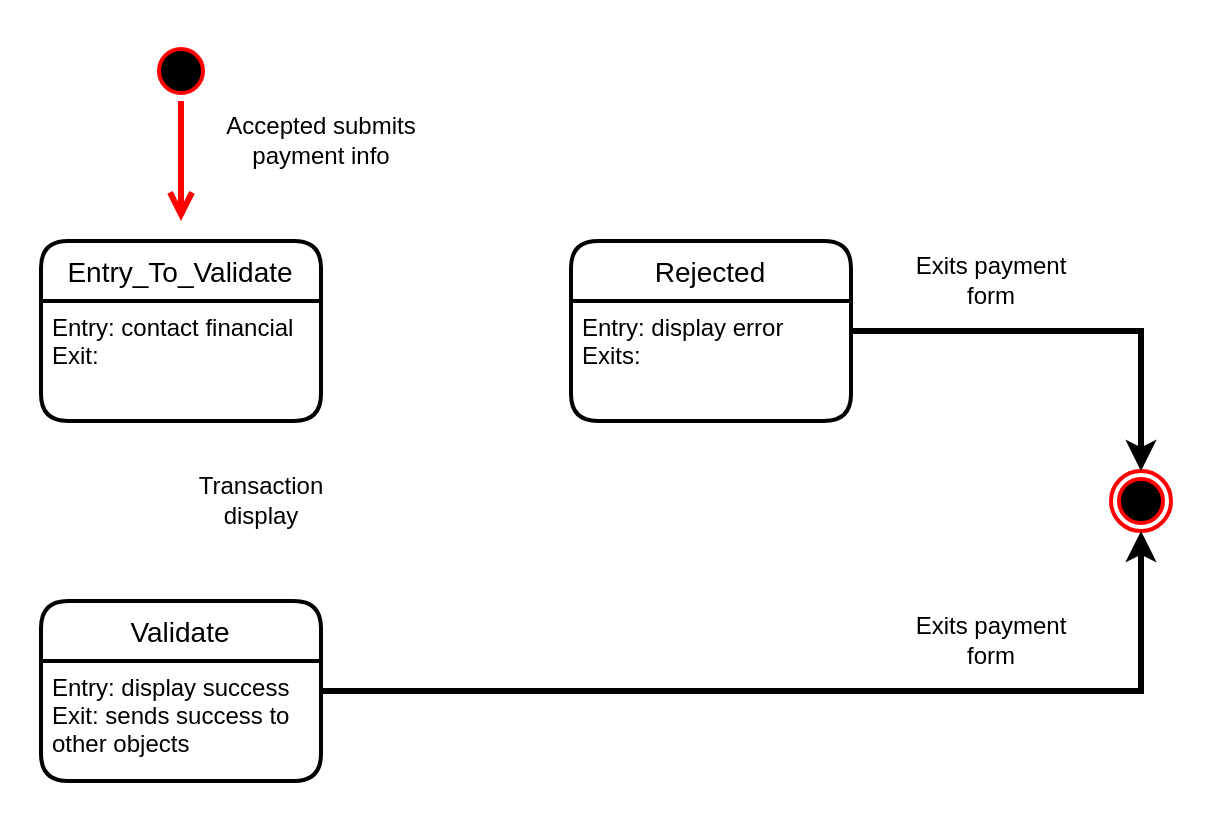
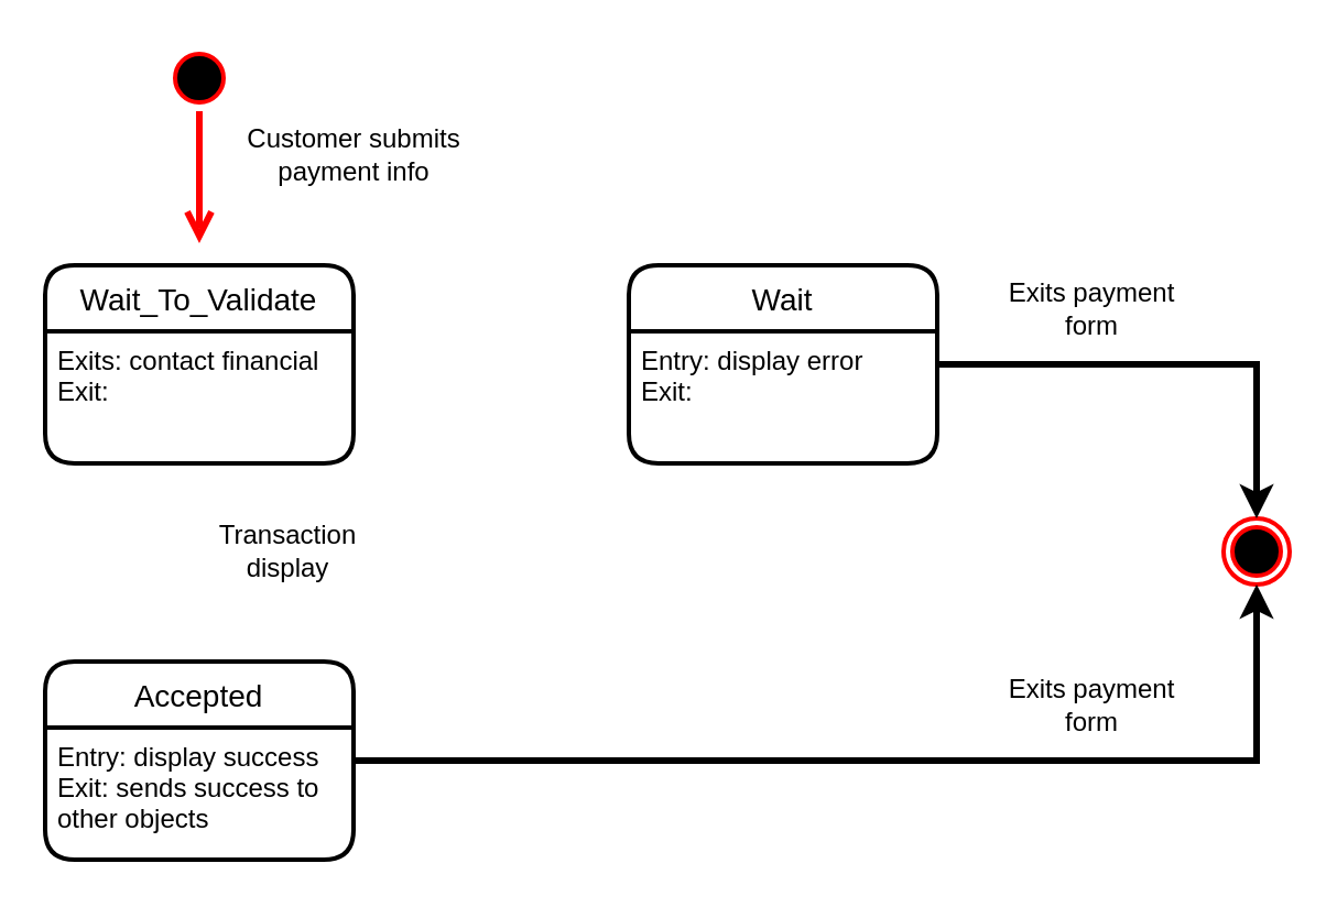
  <mxCell id="0" />
  <mxCell id="1" parent="0" />
- <mxCell id="2" value="Entry_To_Validate" style="swimlane;childLayout=stackLayout;horizontal=1;startSize=30;horizontalStack=0;rounded=1;fontSize=14;fontStyle=0;strokeWidth=2;resizeParent=0;resizeLast=1;shadow=0;dashed=0;align=center;" vertex="1" parent="1"><mxGeometry x="20" y="120" width="140" height="90" as="geometry" /></mxCell>
- <mxCell id="3" value="Entry: contact financial&#10;Exit:&#10;" style="align=left;strokeColor=none;fillColor=none;spacingLeft=4;fontSize=12;verticalAlign=top;resizable=0;rotatable=0;part=1;" vertex="1" parent="2"><mxGeometry y="30" width="140" height="60" as="geometry" /></mxCell>
+ <mxCell id="2" value="Wait_To_Validate" style="swimlane;childLayout=stackLayout;horizontal=1;startSize=30;horizontalStack=0;rounded=1;fontSize=14;fontStyle=0;strokeWidth=2;resizeParent=0;resizeLast=1;shadow=0;dashed=0;align=center;" vertex="1" parent="1"><mxGeometry x="20" y="120" width="140" height="90" as="geometry" /></mxCell>
+ <mxCell id="3" value="Exits: contact financial&#10;Exit:&#10;" style="align=left;strokeColor=none;fillColor=none;spacingLeft=4;fontSize=12;verticalAlign=top;resizable=0;rotatable=0;part=1;" vertex="1" parent="2"><mxGeometry y="30" width="140" height="60" as="geometry" /></mxCell>
  <mxCell id="4" value="" style="ellipse;html=1;shape=endState;fillColor=#000000;strokeColor=#ff0000;strokeWidth=2;" vertex="1" parent="1"><mxGeometry x="555" y="235" width="30" height="30" as="geometry" /></mxCell>
  <mxCell id="5" value="" style="ellipse;html=1;shape=startState;fillColor=#000000;strokeColor=#ff0000;strokeWidth=2;" vertex="1" parent="1"><mxGeometry x="75" y="20" width="30" height="30" as="geometry" /></mxCell>
  <mxCell id="6" value="" style="edgeStyle=orthogonalEdgeStyle;html=1;verticalAlign=bottom;endArrow=open;endSize=8;strokeColor=#ff0000;rounded=0;strokeWidth=3;" edge="1" parent="1" source="5"><mxGeometry relative="1" as="geometry"><mxPoint x="90" y="110" as="targetPoint" /></mxGeometry></mxCell>
- <mxCell id="7" value="&lt;div&gt;Accepted submits&lt;br&gt;&lt;/div&gt;&lt;div&gt;payment info&lt;br&gt;&lt;/div&gt;" style="text;html=1;align=center;verticalAlign=middle;resizable=0;points=[];autosize=1;strokeColor=none;fillColor=none;" vertex="1" parent="1"><mxGeometry x="100" y="50" width="120" height="40" as="geometry" /></mxCell>
- <mxCell id="8" value="Rejected" style="swimlane;childLayout=stackLayout;horizontal=1;startSize=30;horizontalStack=0;rounded=1;fontSize=14;fontStyle=0;strokeWidth=2;resizeParent=0;resizeLast=1;shadow=0;dashed=0;align=center;" vertex="1" parent="1"><mxGeometry x="285" y="120" width="140" height="90" as="geometry" /></mxCell>
- <mxCell id="9" value="Entry: display error&#10;Exits:&#10;" style="align=left;strokeColor=none;fillColor=none;spacingLeft=4;fontSize=12;verticalAlign=top;resizable=0;rotatable=0;part=1;" vertex="1" parent="8"><mxGeometry y="30" width="140" height="60" as="geometry" /></mxCell>
+ <mxCell id="7" value="&lt;div&gt;Customer submits&lt;br&gt;&lt;/div&gt;&lt;div&gt;payment info&lt;br&gt;&lt;/div&gt;" style="text;html=1;align=center;verticalAlign=middle;resizable=0;points=[];autosize=1;strokeColor=none;fillColor=none;" vertex="1" parent="1"><mxGeometry x="100" y="50" width="120" height="40" as="geometry" /></mxCell>
+ <mxCell id="8" value="Wait" style="swimlane;childLayout=stackLayout;horizontal=1;startSize=30;horizontalStack=0;rounded=1;fontSize=14;fontStyle=0;strokeWidth=2;resizeParent=0;resizeLast=1;shadow=0;dashed=0;align=center;" vertex="1" parent="1"><mxGeometry x="285" y="120" width="140" height="90" as="geometry" /></mxCell>
+ <mxCell id="9" value="Entry: display error&#10;Exit:&#10;" style="align=left;strokeColor=none;fillColor=none;spacingLeft=4;fontSize=12;verticalAlign=top;resizable=0;rotatable=0;part=1;" vertex="1" parent="8"><mxGeometry y="30" width="140" height="60" as="geometry" /></mxCell>
  <mxCell id="10" style="edgeStyle=orthogonalEdgeStyle;rounded=0;orthogonalLoop=1;jettySize=auto;html=1;exitX=1;exitY=0.25;exitDx=0;exitDy=0;entryX=0.5;entryY=0;entryDx=0;entryDy=0;strokeWidth=3;" edge="1" parent="1" source="9" target="4"><mxGeometry relative="1" as="geometry" /></mxCell>
  <mxCell id="11" value="&lt;div&gt;Exits payment&lt;/div&gt;&lt;div&gt;form&lt;br&gt;&lt;/div&gt;" style="text;html=1;align=center;verticalAlign=middle;resizable=0;points=[];autosize=1;strokeColor=none;fillColor=none;" vertex="1" parent="1"><mxGeometry x="445" y="120" width="100" height="40" as="geometry" /></mxCell>
  <mxCell id="12" style="edgeStyle=orthogonalEdgeStyle;rounded=0;orthogonalLoop=1;jettySize=auto;html=1;exitX=1;exitY=0.5;exitDx=0;exitDy=0;entryX=0.5;entryY=1;entryDx=0;entryDy=0;strokeWidth=3;" edge="1" parent="1" source="13" target="4"><mxGeometry relative="1" as="geometry" /></mxCell>
- <mxCell id="13" value="Validate" style="swimlane;childLayout=stackLayout;horizontal=1;startSize=30;horizontalStack=0;rounded=1;fontSize=14;fontStyle=0;strokeWidth=2;resizeParent=0;resizeLast=1;shadow=0;dashed=0;align=center;" vertex="1" parent="1"><mxGeometry x="20" y="300" width="140" height="90" as="geometry" /></mxCell>
+ <mxCell id="13" value="Accepted" style="swimlane;childLayout=stackLayout;horizontal=1;startSize=30;horizontalStack=0;rounded=1;fontSize=14;fontStyle=0;strokeWidth=2;resizeParent=0;resizeLast=1;shadow=0;dashed=0;align=center;" vertex="1" parent="1"><mxGeometry x="20" y="300" width="140" height="90" as="geometry" /></mxCell>
  <mxCell id="14" value="Entry: display success&#10;Exit: sends success to&#10;other objects&#10;&#10;" style="align=left;strokeColor=none;fillColor=none;spacingLeft=4;fontSize=12;verticalAlign=top;resizable=0;rotatable=0;part=1;" vertex="1" parent="13"><mxGeometry y="30" width="140" height="60" as="geometry" /></mxCell>
  <mxCell id="15" value="&lt;div&gt;Transaction&lt;/div&gt;&lt;div&gt;display&lt;br&gt;&lt;/div&gt;" style="text;html=1;align=center;verticalAlign=middle;resizable=0;points=[];autosize=1;strokeColor=none;fillColor=none;" vertex="1" parent="1"><mxGeometry x="85" y="230" width="90" height="40" as="geometry" /></mxCell>
  <mxCell id="16" value="&lt;div&gt;Exits payment&lt;/div&gt;&lt;div&gt;form&lt;br&gt;&lt;/div&gt;" style="text;html=1;align=center;verticalAlign=middle;resizable=0;points=[];autosize=1;strokeColor=none;fillColor=none;" vertex="1" parent="1"><mxGeometry x="445" y="300" width="100" height="40" as="geometry" /></mxCell>
